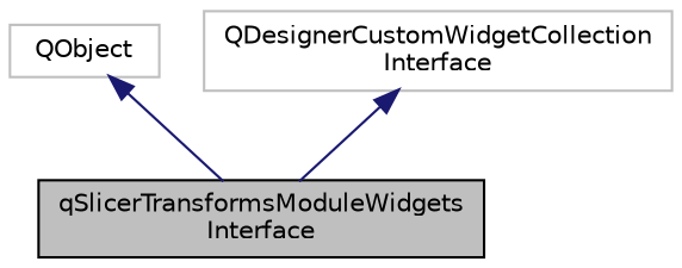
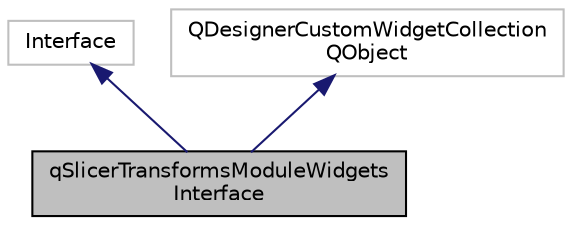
  digraph {
    node [color=grey75 fontname=Helvetica fontsize=10 shape=record]
    edge [color=midnightblue dir=back fontname=Helvetica fontsize=10 labelfontname=Helvetica labelfontsize=10 style=solid]
    n1 [color=black fillcolor=grey75 fontcolor=black height=0.2 label="qSlicerTransformsModuleWidgets\lInterface" style=filled width=0.4]
-   n2 [height=0.2 label=QObject width=0.4]
-   n3 [height=0.2 label="QDesignerCustomWidgetCollection\lInterface" width=0.4]
+   n2 [height=0.2 label=Interface width=0.4]
+   n3 [height=0.2 label="QDesignerCustomWidgetCollection\lQObject" width=0.4]
    n2 -> n1
    n3 -> n1
  }
